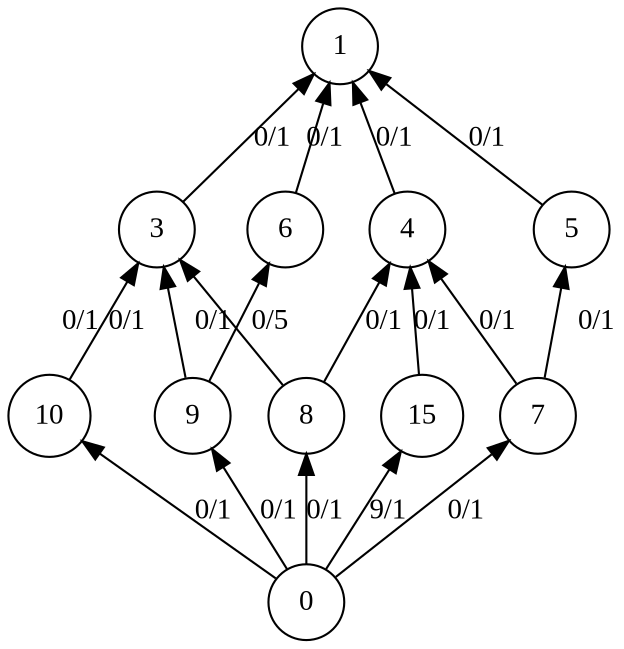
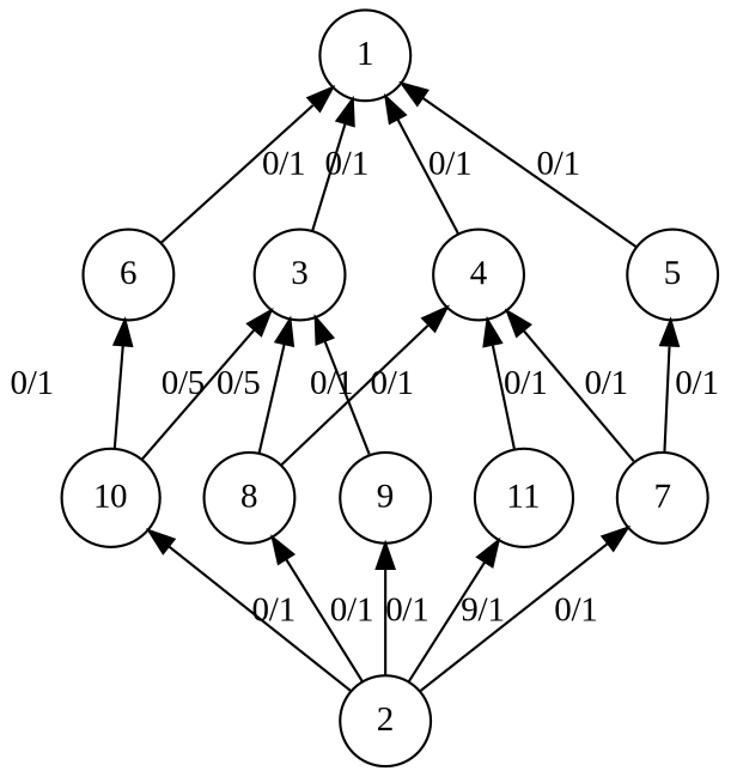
  digraph {
    fontname="Liberation Serif"
    rankdir=BT
    splines=false
    node [fontname="Liberation Serif" shape=circle]
    edge [fontname="Liberation Serif"]
-   0
-   11 [label=15]
+   0 [label=2]
+   11
    10
    9
    8
    7
    6
    5
    4
    3
    1
    subgraph sub_1 {
      color=transparent
      rank=same
      0
    }
    subgraph sub_2 {
      color=transparent
      rank=same
      11
      10
      9
      8
      7
    }
    subgraph sub_3 {
      color=transparent
      rank=same
      6
      5
      4
      3
    }
    subgraph sub_4 {
      color=transparent
      rank=same
      1
    }
    0 -> 11 [label="9/1"]
    0 -> 10 [label="0/1"]
    0 -> 9 [label="0/1"]
    0 -> 8 [label="0/1"]
    0 -> 7 [label="0/1"]
    11 -> 4 [label="0/1"]
-   9 -> 6 [label="0/1"]
-   10 -> 3 [label="0/1"]
+   10 -> 6 [label="0/1"]
+   10 -> 3 [label="0/5"]
    9 -> 3 [label="0/1"]
    8 -> 4 [label="0/1"]
    8 -> 3 [label="0/5"]
    7 -> 5 [label="0/1"]
    7 -> 4 [label="0/1"]
    6 -> 1 [label="0/1"]
    5 -> 1 [label="0/1"]
    4 -> 1 [label="0/1"]
    3 -> 1 [label="0/1"]
  }
